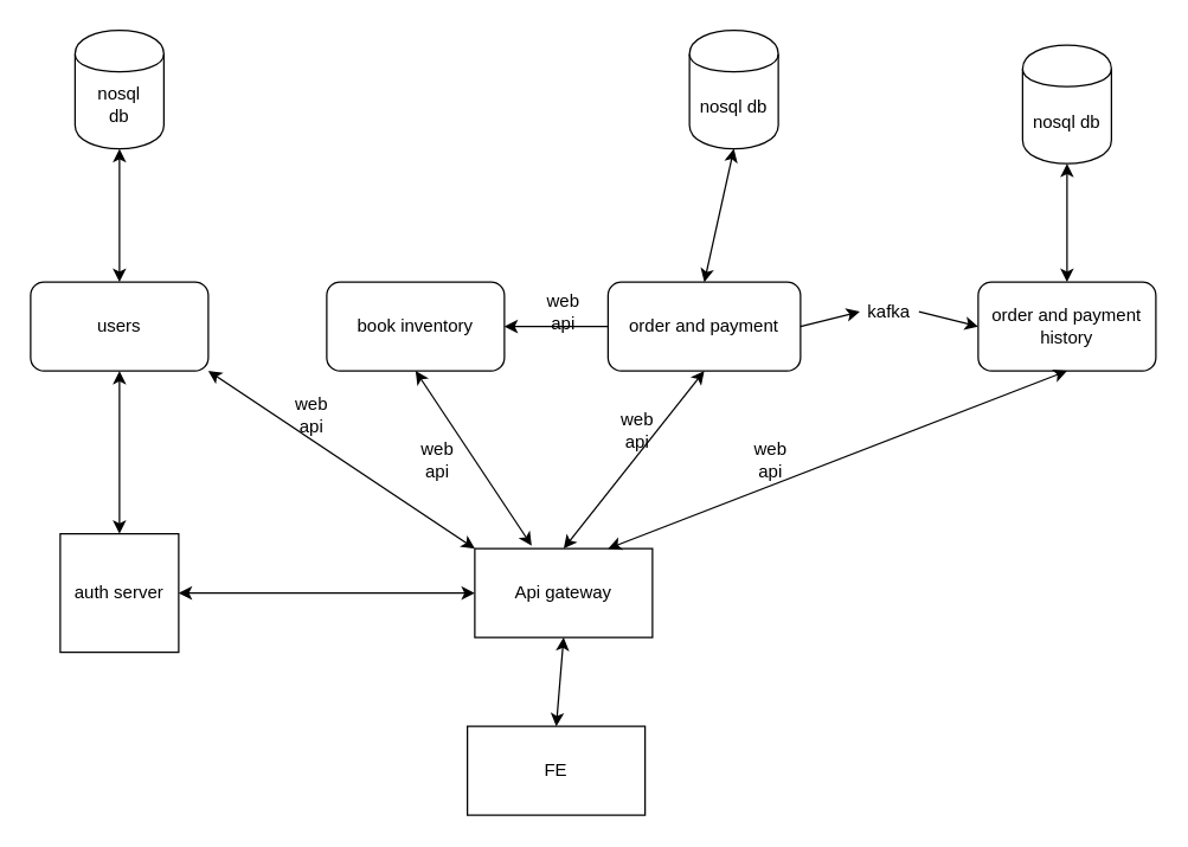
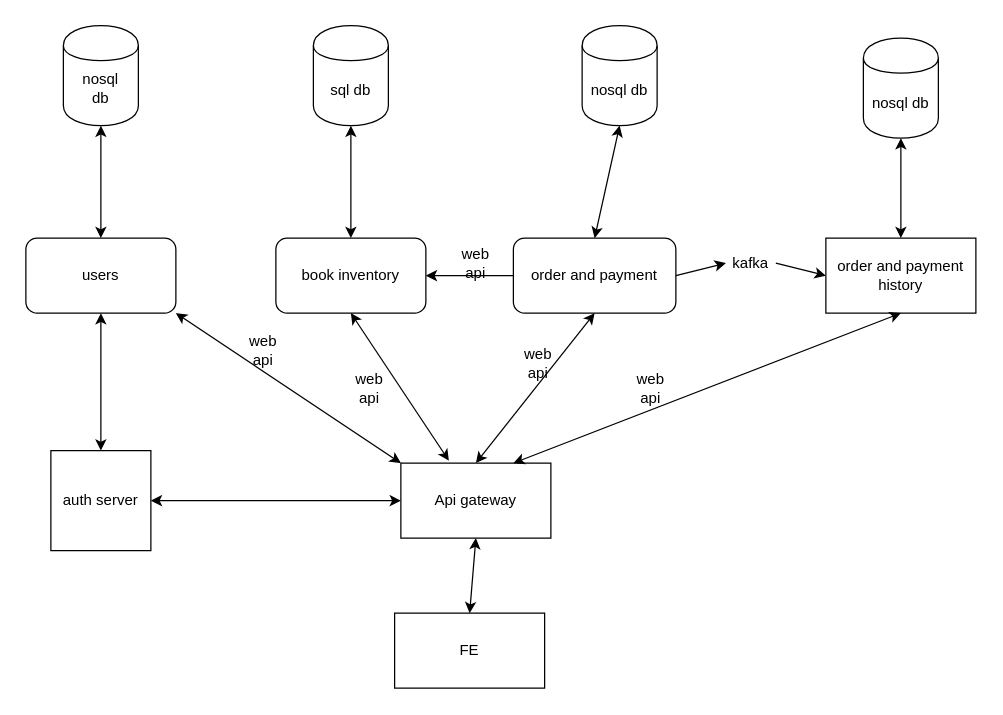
  <mxCell id="0" />
  <mxCell id="1" parent="0" />
  <mxCell id="2" value="" style="rounded=1;whiteSpace=wrap;html=1;" parent="1" vertex="1"><mxGeometry x="20" y="190" width="120" height="60" as="geometry" /></mxCell>
  <mxCell id="3" value="users" style="text;html=1;strokeColor=none;fillColor=none;align=center;verticalAlign=middle;whiteSpace=wrap;rounded=0;" parent="1" vertex="1"><mxGeometry x="60" y="210" width="40" height="20" as="geometry" /></mxCell>
  <mxCell id="4" value="order and payment" style="rounded=1;whiteSpace=wrap;html=1;" parent="1" vertex="1"><mxGeometry x="410" y="190" width="130" height="60" as="geometry" /></mxCell>
- <mxCell id="5" value="order and payment history" style="rounded=1;whiteSpace=wrap;html=1;" parent="1" vertex="1"><mxGeometry x="660" y="190" width="120" height="60" as="geometry" /></mxCell>
+ <mxCell id="5" value="order and payment history" style="whiteSpace=wrap;html=1;rounded=0;" parent="1" vertex="1"><mxGeometry x="660" y="190" width="120" height="60" as="geometry" /></mxCell>
  <mxCell id="6" value="book inventory" style="rounded=1;whiteSpace=wrap;html=1;" parent="1" vertex="1"><mxGeometry x="220" y="190" width="120" height="60" as="geometry" /></mxCell>
  <mxCell id="7" value="" style="shape=cylinder;whiteSpace=wrap;html=1;boundedLbl=1;backgroundOutline=1;" parent="1" vertex="1"><mxGeometry x="50" y="20" width="60" height="80" as="geometry" /></mxCell>
+ <mxCell id="8" value="sql db" style="shape=cylinder;whiteSpace=wrap;html=1;boundedLbl=1;backgroundOutline=1;" parent="1" vertex="1"><mxGeometry x="250" y="20" width="60" height="80" as="geometry" /></mxCell>
  <mxCell id="9" value="nosql db" style="shape=cylinder;whiteSpace=wrap;html=1;boundedLbl=1;backgroundOutline=1;" parent="1" vertex="1"><mxGeometry x="465" y="20" width="60" height="80" as="geometry" /></mxCell>
  <mxCell id="10" value="nosql db" style="shape=cylinder;whiteSpace=wrap;html=1;boundedLbl=1;backgroundOutline=1;" parent="1" vertex="1"><mxGeometry x="690" y="30" width="60" height="80" as="geometry" /></mxCell>
  <mxCell id="11" value="nosql db" style="text;html=1;strokeColor=none;fillColor=none;align=center;verticalAlign=middle;whiteSpace=wrap;rounded=0;" parent="1" vertex="1"><mxGeometry x="60" y="60" width="40" height="20" as="geometry" /></mxCell>
  <mxCell id="12" value="" style="endArrow=classic;startArrow=classic;html=1;entryX=0.5;entryY=1;entryDx=0;entryDy=0;exitX=0.5;exitY=0;exitDx=0;exitDy=0;" parent="1" source="2" target="7" edge="1"><mxGeometry width="50" height="50" relative="1" as="geometry"><mxPoint x="410" y="330" as="sourcePoint" /><mxPoint x="460" y="280" as="targetPoint" /><Array as="points" /></mxGeometry></mxCell>
+ <mxCell id="13" value="" style="endArrow=classic;startArrow=classic;html=1;entryX=0.5;entryY=1;entryDx=0;entryDy=0;" parent="1" source="6" target="8" edge="1"><mxGeometry width="50" height="50" relative="1" as="geometry"><mxPoint x="410" y="330" as="sourcePoint" /><mxPoint x="460" y="280" as="targetPoint" /></mxGeometry></mxCell>
  <mxCell id="14" value="" style="endArrow=classic;startArrow=classic;html=1;entryX=0.5;entryY=1;entryDx=0;entryDy=0;exitX=0.5;exitY=0;exitDx=0;exitDy=0;" parent="1" source="4" target="9" edge="1"><mxGeometry width="50" height="50" relative="1" as="geometry"><mxPoint x="410" y="330" as="sourcePoint" /><mxPoint x="460" y="280" as="targetPoint" /></mxGeometry></mxCell>
  <mxCell id="15" value="" style="endArrow=classic;startArrow=classic;html=1;entryX=0.5;entryY=1;entryDx=0;entryDy=0;exitX=0.5;exitY=0;exitDx=0;exitDy=0;" parent="1" source="5" target="10" edge="1"><mxGeometry width="50" height="50" relative="1" as="geometry"><mxPoint x="410" y="330" as="sourcePoint" /><mxPoint x="460" y="280" as="targetPoint" /></mxGeometry></mxCell>
  <mxCell id="16" value="Api gateway" style="rounded=0;whiteSpace=wrap;html=1;" parent="1" vertex="1"><mxGeometry x="320" y="370" width="120" height="60" as="geometry" /></mxCell>
  <mxCell id="17" value="" style="endArrow=classic;startArrow=classic;html=1;exitX=0.75;exitY=0;exitDx=0;exitDy=0;entryX=0.5;entryY=1;entryDx=0;entryDy=0;" parent="1" source="16" target="5" edge="1"><mxGeometry width="50" height="50" relative="1" as="geometry"><mxPoint x="410" y="330" as="sourcePoint" /><mxPoint x="460" y="280" as="targetPoint" /></mxGeometry></mxCell>
  <mxCell id="18" value="" style="endArrow=classic;startArrow=classic;html=1;exitX=0.5;exitY=0;exitDx=0;exitDy=0;entryX=0.5;entryY=1;entryDx=0;entryDy=0;" parent="1" source="16" target="4" edge="1"><mxGeometry width="50" height="50" relative="1" as="geometry"><mxPoint x="410" y="330" as="sourcePoint" /><mxPoint x="460" y="280" as="targetPoint" /></mxGeometry></mxCell>
  <mxCell id="19" value="" style="endArrow=classic;startArrow=classic;html=1;exitX=0.32;exitY=-0.033;exitDx=0;exitDy=0;exitPerimeter=0;entryX=0.5;entryY=1;entryDx=0;entryDy=0;" parent="1" source="16" target="6" edge="1"><mxGeometry width="50" height="50" relative="1" as="geometry"><mxPoint x="410" y="330" as="sourcePoint" /><mxPoint x="460" y="280" as="targetPoint" /></mxGeometry></mxCell>
  <mxCell id="20" value="" style="endArrow=classic;html=1;entryX=0;entryY=0.5;entryDx=0;entryDy=0;exitX=1;exitY=0.5;exitDx=0;exitDy=0;" parent="1" source="21" target="5" edge="1"><mxGeometry width="50" height="50" relative="1" as="geometry"><mxPoint x="410" y="330" as="sourcePoint" /><mxPoint x="460" y="280" as="targetPoint" /></mxGeometry></mxCell>
  <mxCell id="21" value="kafka" style="text;html=1;strokeColor=none;fillColor=none;align=center;verticalAlign=middle;whiteSpace=wrap;rounded=0;" parent="1" vertex="1"><mxGeometry x="580" y="200" width="40" height="20" as="geometry" /></mxCell>
  <mxCell id="22" value="" style="endArrow=classic;html=1;entryX=0;entryY=0.5;entryDx=0;entryDy=0;exitX=1;exitY=0.5;exitDx=0;exitDy=0;" parent="1" source="4" target="21" edge="1"><mxGeometry width="50" height="50" relative="1" as="geometry"><mxPoint x="560" y="220" as="sourcePoint" /><mxPoint x="660" y="220" as="targetPoint" /></mxGeometry></mxCell>
  <mxCell id="23" value="web api" style="text;html=1;strokeColor=none;fillColor=none;align=center;verticalAlign=middle;whiteSpace=wrap;rounded=0;" parent="1" vertex="1"><mxGeometry x="360" y="200" width="40" height="20" as="geometry" /></mxCell>
  <mxCell id="24" value="FE" style="rounded=0;whiteSpace=wrap;html=1;" parent="1" vertex="1"><mxGeometry x="315" y="490" width="120" height="60" as="geometry" /></mxCell>
  <mxCell id="25" value="" style="endArrow=classic;startArrow=classic;html=1;exitX=0.5;exitY=0;exitDx=0;exitDy=0;entryX=0.5;entryY=1;entryDx=0;entryDy=0;" parent="1" source="24" target="16" edge="1"><mxGeometry width="50" height="50" relative="1" as="geometry"><mxPoint x="410" y="330" as="sourcePoint" /><mxPoint x="460" y="280" as="targetPoint" /></mxGeometry></mxCell>
  <mxCell id="26" value="" style="endArrow=classic;html=1;exitX=0;exitY=0.5;exitDx=0;exitDy=0;entryX=1;entryY=0.5;entryDx=0;entryDy=0;" parent="1" source="4" target="6" edge="1"><mxGeometry width="50" height="50" relative="1" as="geometry"><mxPoint x="410" y="310" as="sourcePoint" /><mxPoint x="460" y="260" as="targetPoint" /></mxGeometry></mxCell>
  <mxCell id="27" value="web api" style="text;html=1;strokeColor=none;fillColor=none;align=center;verticalAlign=middle;whiteSpace=wrap;rounded=0;" parent="1" vertex="1"><mxGeometry x="410" y="280" width="40" height="20" as="geometry" /></mxCell>
  <mxCell id="28" value="web api" style="text;html=1;strokeColor=none;fillColor=none;align=center;verticalAlign=middle;whiteSpace=wrap;rounded=0;" parent="1" vertex="1"><mxGeometry x="275" y="300" width="40" height="20" as="geometry" /></mxCell>
  <mxCell id="29" value="web api" style="text;html=1;strokeColor=none;fillColor=none;align=center;verticalAlign=middle;whiteSpace=wrap;rounded=0;" parent="1" vertex="1"><mxGeometry x="190" y="270" width="40" height="20" as="geometry" /></mxCell>
  <mxCell id="30" value="web api" style="text;html=1;strokeColor=none;fillColor=none;align=center;verticalAlign=middle;whiteSpace=wrap;rounded=0;" parent="1" vertex="1"><mxGeometry x="500" y="300" width="40" height="20" as="geometry" /></mxCell>
  <mxCell id="31" value="auth server" style="whiteSpace=wrap;html=1;aspect=fixed;" parent="1" vertex="1"><mxGeometry x="40" y="360" width="80" height="80" as="geometry" /></mxCell>
  <mxCell id="32" value="" style="endArrow=classic;startArrow=classic;html=1;exitX=0.5;exitY=0;exitDx=0;exitDy=0;entryX=0.5;entryY=1;entryDx=0;entryDy=0;" parent="1" source="31" target="2" edge="1"><mxGeometry width="50" height="50" relative="1" as="geometry"><mxPoint x="410" y="310" as="sourcePoint" /><mxPoint x="460" y="260" as="targetPoint" /></mxGeometry></mxCell>
  <mxCell id="33" value="" style="endArrow=classic;startArrow=classic;html=1;exitX=1;exitY=0.5;exitDx=0;exitDy=0;entryX=0;entryY=0.5;entryDx=0;entryDy=0;" parent="1" source="31" target="16" edge="1"><mxGeometry width="50" height="50" relative="1" as="geometry"><mxPoint x="410" y="310" as="sourcePoint" /><mxPoint x="460" y="260" as="targetPoint" /></mxGeometry></mxCell>
  <mxCell id="34" value="" style="endArrow=classic;startArrow=classic;html=1;exitX=0;exitY=0;exitDx=0;exitDy=0;entryX=1;entryY=1;entryDx=0;entryDy=0;" parent="1" source="16" target="2" edge="1"><mxGeometry width="50" height="50" relative="1" as="geometry"><mxPoint x="410" y="310" as="sourcePoint" /><mxPoint x="460" y="260" as="targetPoint" /></mxGeometry></mxCell>
